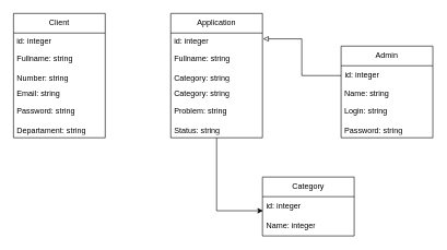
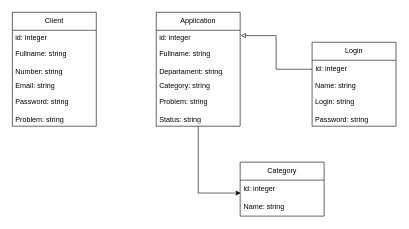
  <mxCell id="0" />
  <mxCell id="1" parent="0" />
  <mxCell id="2" value="Client" style="swimlane;fontStyle=0;childLayout=stackLayout;horizontal=1;startSize=30;horizontalStack=0;resizeParent=1;resizeParentMax=0;resizeLast=0;collapsible=1;marginBottom=0;whiteSpace=wrap;html=1;" parent="1" vertex="1"><mxGeometry x="20" y="20" width="140" height="190" as="geometry" /></mxCell>
  <mxCell id="3" value="&lt;div&gt;&amp;nbsp;id: integer&lt;/div&gt;&lt;div&gt;&lt;br&gt;&lt;/div&gt;&lt;div&gt;&amp;nbsp;Fullname: string&lt;/div&gt;&lt;div&gt;&lt;br&gt;&lt;/div&gt;&lt;div&gt;&amp;nbsp;Number: string&lt;/div&gt;" style="text;strokeColor=none;fillColor=none;html=1;whiteSpace=wrap;verticalAlign=middle;overflow=hidden;" parent="2" vertex="1"><mxGeometry y="30" width="140" height="80" as="geometry" /></mxCell>
- <mxCell id="4" value="&lt;div&gt;&amp;nbsp;Email: string&lt;/div&gt;&lt;div&gt;&lt;br&gt;&lt;/div&gt;&lt;div&gt;&amp;nbsp;Password: string&lt;/div&gt;&lt;div&gt;&lt;br&gt;&lt;/div&gt;&lt;div&gt;&amp;nbsp;Departament: string&lt;/div&gt;" style="text;strokeColor=none;fillColor=none;html=1;whiteSpace=wrap;verticalAlign=middle;overflow=hidden;" parent="2" vertex="1"><mxGeometry y="110" width="140" height="80" as="geometry" /></mxCell>
+ <mxCell id="4" value="&lt;div&gt;&amp;nbsp;Email: string&lt;/div&gt;&lt;div&gt;&lt;br&gt;&lt;/div&gt;&lt;div&gt;&amp;nbsp;Password: string&lt;/div&gt;&lt;div&gt;&lt;br&gt;&lt;/div&gt;&lt;div&gt;&amp;nbsp;Problem: string&lt;/div&gt;" style="text;strokeColor=none;fillColor=none;html=1;whiteSpace=wrap;verticalAlign=middle;overflow=hidden;" parent="2" vertex="1"><mxGeometry y="110" width="140" height="80" as="geometry" /></mxCell>
  <mxCell id="5" value="&lt;span style=&quot;font-size: 12px;&quot;&gt;Application&lt;/span&gt;" style="swimlane;fontStyle=0;childLayout=stackLayout;horizontal=1;startSize=30;horizontalStack=0;resizeParent=1;resizeParentMax=0;resizeLast=0;collapsible=1;marginBottom=0;whiteSpace=wrap;html=1;" parent="1" vertex="1"><mxGeometry x="260" y="20" width="140" height="190" as="geometry" /></mxCell>
- <mxCell id="6" value="&lt;div&gt;&amp;nbsp;id: integer&lt;/div&gt;&lt;div&gt;&lt;br&gt;&lt;/div&gt;&lt;div&gt;&amp;nbsp;Fullname: string&lt;/div&gt;&lt;div&gt;&lt;br&gt;&lt;/div&gt;&lt;div&gt;&amp;nbsp;Category: string&lt;/div&gt;" style="text;strokeColor=none;fillColor=none;html=1;whiteSpace=wrap;verticalAlign=middle;overflow=hidden;" parent="5" vertex="1"><mxGeometry y="30" width="140" height="80" as="geometry" /></mxCell>
+ <mxCell id="6" value="&lt;div&gt;&amp;nbsp;id: integer&lt;/div&gt;&lt;div&gt;&lt;br&gt;&lt;/div&gt;&lt;div&gt;&amp;nbsp;Fullname: string&lt;/div&gt;&lt;div&gt;&lt;br&gt;&lt;/div&gt;&lt;div&gt;&amp;nbsp;Departament: string&lt;/div&gt;" style="text;strokeColor=none;fillColor=none;html=1;whiteSpace=wrap;verticalAlign=middle;overflow=hidden;" parent="5" vertex="1"><mxGeometry y="30" width="140" height="80" as="geometry" /></mxCell>
  <mxCell id="7" value="&lt;div&gt;&amp;nbsp;Category: string&lt;/div&gt;&lt;div&gt;&lt;br&gt;&lt;/div&gt;&lt;div&gt;&amp;nbsp;Problem: string&lt;/div&gt;&lt;div&gt;&lt;br&gt;&lt;/div&gt;&lt;div&gt;&amp;nbsp;Status: string&lt;/div&gt;" style="text;strokeColor=none;fillColor=none;html=1;whiteSpace=wrap;verticalAlign=middle;overflow=hidden;" parent="5" vertex="1"><mxGeometry y="110" width="140" height="80" as="geometry" /></mxCell>
  <mxCell id="8" value="Category" style="swimlane;fontStyle=0;childLayout=stackLayout;horizontal=1;startSize=30;horizontalStack=0;resizeParent=1;resizeParentMax=0;resizeLast=0;collapsible=1;marginBottom=0;whiteSpace=wrap;html=1;" parent="1" vertex="1"><mxGeometry x="400" y="270" width="140" height="90" as="geometry" /></mxCell>
  <mxCell id="9" value="id: integer" style="text;strokeColor=none;fillColor=none;align=left;verticalAlign=middle;spacingLeft=4;spacingRight=4;overflow=hidden;points=[[0,0.5],[1,0.5]];portConstraint=eastwest;rotatable=0;whiteSpace=wrap;html=1;" parent="8" vertex="1"><mxGeometry y="30" width="140" height="30" as="geometry" /></mxCell>
- <mxCell id="10" value="Name: integer" style="text;strokeColor=none;fillColor=none;align=left;verticalAlign=middle;spacingLeft=4;spacingRight=4;overflow=hidden;points=[[0,0.5],[1,0.5]];portConstraint=eastwest;rotatable=0;whiteSpace=wrap;html=1;" parent="8" vertex="1"><mxGeometry y="60" width="140" height="30" as="geometry" /></mxCell>
- <mxCell id="11" value="Admin" style="swimlane;fontStyle=0;childLayout=stackLayout;horizontal=1;startSize=30;horizontalStack=0;resizeParent=1;resizeParentMax=0;resizeLast=0;collapsible=1;marginBottom=0;whiteSpace=wrap;html=1;" parent="1" vertex="1"><mxGeometry x="520" y="70" width="140" height="140" as="geometry" /></mxCell>
+ <mxCell id="10" value="Name: string" style="text;strokeColor=none;fillColor=none;align=left;verticalAlign=middle;spacingLeft=4;spacingRight=4;overflow=hidden;points=[[0,0.5],[1,0.5]];portConstraint=eastwest;rotatable=0;whiteSpace=wrap;html=1;" parent="8" vertex="1"><mxGeometry y="60" width="140" height="30" as="geometry" /></mxCell>
+ <mxCell id="11" value="Login" style="swimlane;fontStyle=0;childLayout=stackLayout;horizontal=1;startSize=30;horizontalStack=0;resizeParent=1;resizeParentMax=0;resizeLast=0;collapsible=1;marginBottom=0;whiteSpace=wrap;html=1;" parent="1" vertex="1"><mxGeometry x="520" y="70" width="140" height="140" as="geometry" /></mxCell>
  <mxCell id="12" value="id: integer" style="text;strokeColor=none;fillColor=none;align=left;verticalAlign=middle;spacingLeft=4;spacingRight=4;overflow=hidden;points=[[0,0.5],[1,0.5]];portConstraint=eastwest;rotatable=0;whiteSpace=wrap;html=1;" parent="11" vertex="1"><mxGeometry y="30" width="140" height="30" as="geometry" /></mxCell>
  <mxCell id="13" value="&lt;div&gt;&amp;nbsp;Name: string&lt;/div&gt;&lt;div&gt;&lt;span style=&quot;background-color: initial;&quot;&gt;&lt;br&gt;&lt;/span&gt;&lt;/div&gt;&lt;div&gt;&amp;nbsp;Login: string&lt;/div&gt;&lt;div&gt;&lt;br&gt;&lt;/div&gt;&lt;div&gt;&amp;nbsp;Password: string&lt;/div&gt;" style="text;strokeColor=none;fillColor=none;html=1;whiteSpace=wrap;verticalAlign=middle;overflow=hidden;" parent="11" vertex="1"><mxGeometry y="60" width="140" height="80" as="geometry" /></mxCell>
  <mxCell id="14" style="edgeStyle=orthogonalEdgeStyle;rounded=0;orthogonalLoop=1;jettySize=auto;html=1;entryX=1.007;entryY=0.111;entryDx=0;entryDy=0;entryPerimeter=0;endArrow=block;endFill=0;" parent="1" source="12" target="6" edge="1"><mxGeometry relative="1" as="geometry" /></mxCell>
  <mxCell id="15" style="edgeStyle=orthogonalEdgeStyle;rounded=0;orthogonalLoop=1;jettySize=auto;html=1;entryX=0.006;entryY=0.718;entryDx=0;entryDy=0;entryPerimeter=0;" parent="1" source="7" target="9" edge="1"><mxGeometry relative="1" as="geometry" /></mxCell>
